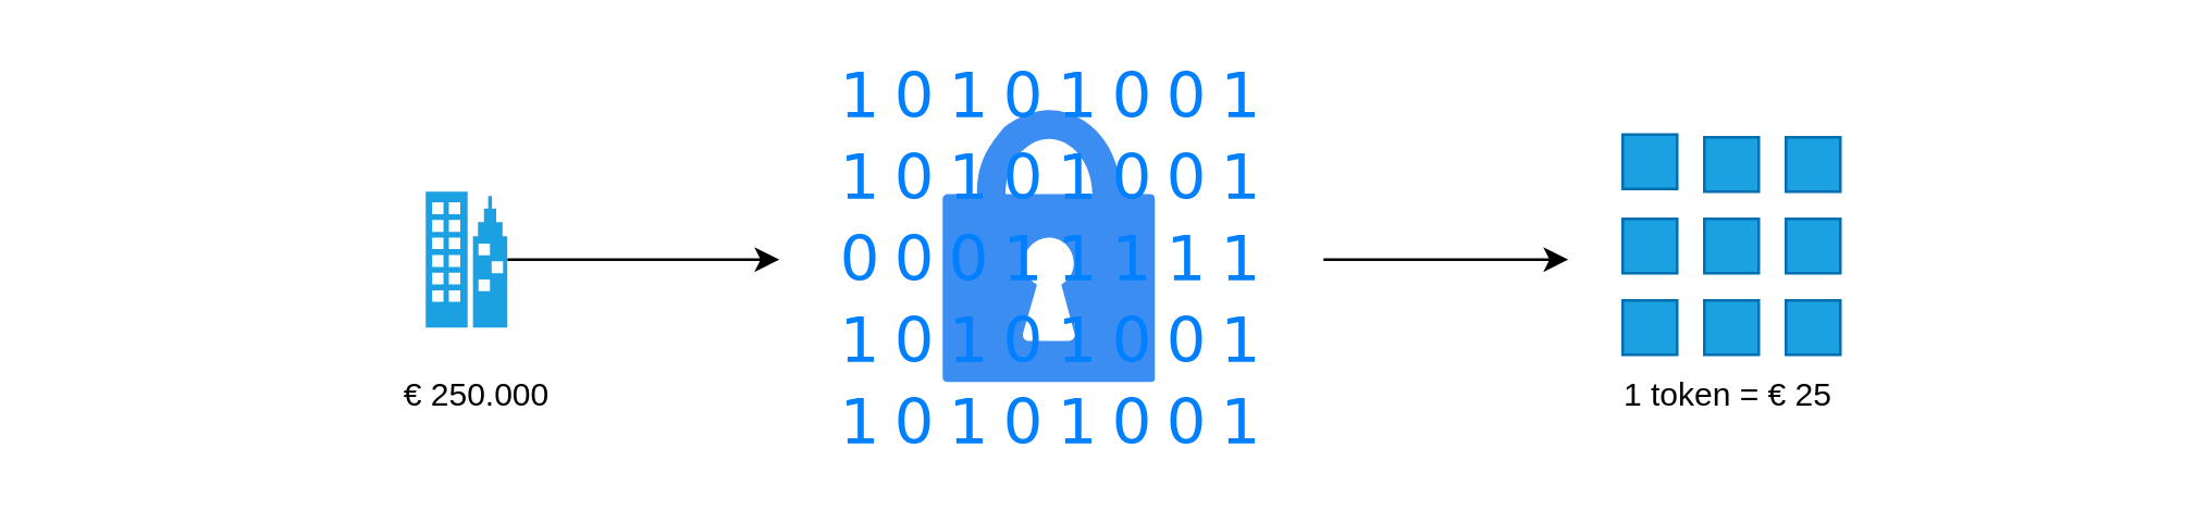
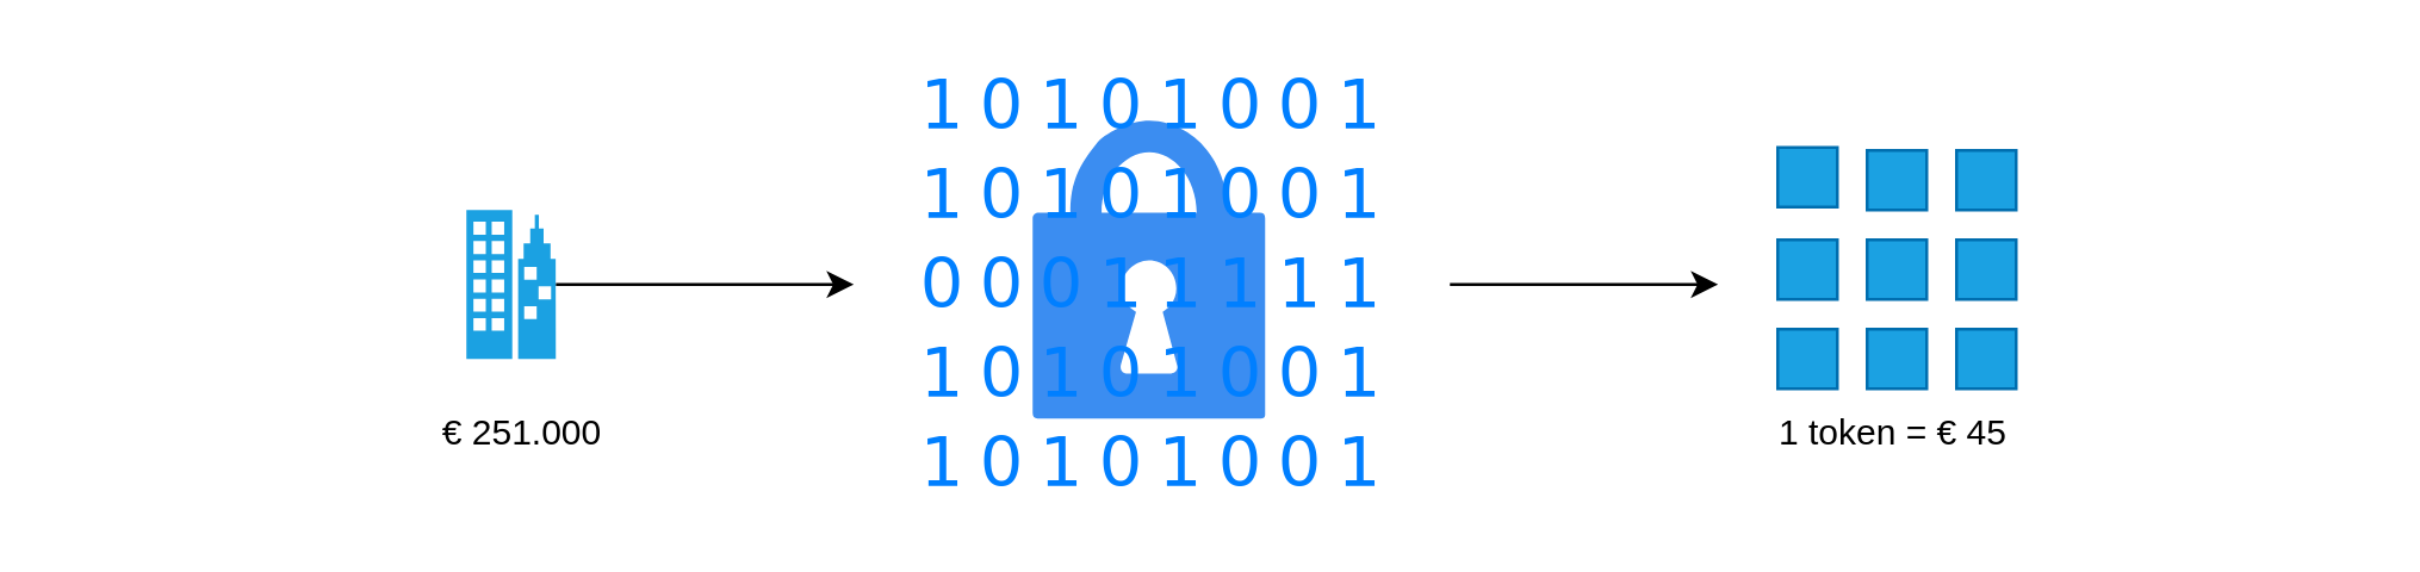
  <mxCell id="0" />
  <mxCell id="1" parent="0" />
  <mxCell id="2" style="edgeStyle=orthogonalEdgeStyle;orthogonalLoop=1;jettySize=auto;html=1;entryX=0;entryY=0.5;entryDx=0;entryDy=0;fontFamily=Dejavu Sans;fontSize=23;fontColor=#007FFF;curved=1;" edge="1" parent="1" source="3" target="22"><mxGeometry relative="1" as="geometry" /></mxCell>
  <mxCell id="3" value="" style="verticalLabelPosition=bottom;html=1;verticalAlign=top;align=center;strokeColor=none;fillColor=#1ba1e2;shape=mxgraph.azure.enterprise;pointerEvents=1;fontColor=#ffffff;" vertex="1" parent="1"><mxGeometry x="156" y="70" width="30" height="50" as="geometry" /></mxCell>
  <mxCell id="4" value="" style="group" vertex="1" connectable="0" parent="1"><mxGeometry x="286" y="20" width="200" height="150" as="geometry" /></mxCell>
  <mxCell id="5" value="" style="sketch=0;html=1;aspect=fixed;strokeColor=none;shadow=0;align=center;verticalAlign=top;fillColor=#3B8DF1;shape=mxgraph.gcp2.lock" vertex="1" parent="4"><mxGeometry x="60" y="20" width="78" height="100" as="geometry" /></mxCell>
  <mxCell id="6" value="1" style="text;html=1;strokeColor=none;fillColor=none;align=center;verticalAlign=middle;whiteSpace=wrap;rounded=0;fontFamily=Dejavu Sans;fontSize=23;fontColor=#007FFF;" vertex="1" parent="4"><mxGeometry width="60" height="30" as="geometry" /></mxCell>
  <mxCell id="7" value="0" style="text;html=1;strokeColor=none;fillColor=none;align=center;verticalAlign=middle;whiteSpace=wrap;rounded=0;fontFamily=Dejavu Sans;fontSize=23;fontColor=#007FFF;" vertex="1" parent="4"><mxGeometry x="20" width="60" height="30" as="geometry" /></mxCell>
  <mxCell id="8" value="1" style="text;html=1;strokeColor=none;fillColor=none;align=center;verticalAlign=middle;whiteSpace=wrap;rounded=0;fontFamily=Dejavu Sans;fontSize=23;fontColor=#007FFF;" vertex="1" parent="4"><mxGeometry x="40" width="60" height="30" as="geometry" /></mxCell>
  <mxCell id="9" value="0" style="text;html=1;strokeColor=none;fillColor=none;align=center;verticalAlign=middle;whiteSpace=wrap;rounded=0;fontFamily=Dejavu Sans;fontSize=23;fontColor=#007FFF;" vertex="1" parent="4"><mxGeometry x="60" width="60" height="30" as="geometry" /></mxCell>
  <mxCell id="10" value="1" style="text;html=1;strokeColor=none;fillColor=none;align=center;verticalAlign=middle;whiteSpace=wrap;rounded=0;fontFamily=Dejavu Sans;fontSize=23;fontColor=#007FFF;" vertex="1" parent="4"><mxGeometry x="80" width="60" height="30" as="geometry" /></mxCell>
  <mxCell id="11" value="0" style="text;html=1;strokeColor=none;fillColor=none;align=center;verticalAlign=middle;whiteSpace=wrap;rounded=0;fontFamily=Dejavu Sans;fontSize=23;fontColor=#007FFF;" vertex="1" parent="4"><mxGeometry x="100" width="60" height="30" as="geometry" /></mxCell>
  <mxCell id="12" value="0" style="text;html=1;strokeColor=none;fillColor=none;align=center;verticalAlign=middle;whiteSpace=wrap;rounded=0;fontFamily=Dejavu Sans;fontSize=23;fontColor=#007FFF;" vertex="1" parent="4"><mxGeometry x="120" width="60" height="30" as="geometry" /></mxCell>
  <mxCell id="13" value="1" style="text;html=1;strokeColor=none;fillColor=none;align=center;verticalAlign=middle;whiteSpace=wrap;rounded=0;fontFamily=Dejavu Sans;fontSize=23;fontColor=#007FFF;" vertex="1" parent="4"><mxGeometry x="140" width="60" height="30" as="geometry" /></mxCell>
  <mxCell id="14" value="1" style="text;html=1;strokeColor=none;fillColor=none;align=center;verticalAlign=middle;whiteSpace=wrap;rounded=0;fontFamily=Dejavu Sans;fontSize=23;fontColor=#007FFF;" vertex="1" parent="4"><mxGeometry y="30" width="60" height="30" as="geometry" /></mxCell>
  <mxCell id="15" value="0" style="text;html=1;strokeColor=none;fillColor=none;align=center;verticalAlign=middle;whiteSpace=wrap;rounded=0;fontFamily=Dejavu Sans;fontSize=23;fontColor=#007FFF;" vertex="1" parent="4"><mxGeometry x="20" y="30" width="60" height="30" as="geometry" /></mxCell>
  <mxCell id="16" value="1" style="text;html=1;strokeColor=none;fillColor=none;align=center;verticalAlign=middle;whiteSpace=wrap;rounded=0;fontFamily=Dejavu Sans;fontSize=23;fontColor=#007FFF;" vertex="1" parent="4"><mxGeometry x="40" y="30" width="60" height="30" as="geometry" /></mxCell>
  <mxCell id="17" value="0" style="text;html=1;strokeColor=none;fillColor=none;align=center;verticalAlign=middle;whiteSpace=wrap;rounded=0;fontFamily=Dejavu Sans;fontSize=23;fontColor=#007FFF;" vertex="1" parent="4"><mxGeometry x="60" y="30" width="60" height="30" as="geometry" /></mxCell>
  <mxCell id="18" value="1" style="text;html=1;strokeColor=none;fillColor=none;align=center;verticalAlign=middle;whiteSpace=wrap;rounded=0;fontFamily=Dejavu Sans;fontSize=23;fontColor=#007FFF;" vertex="1" parent="4"><mxGeometry x="80" y="30" width="60" height="30" as="geometry" /></mxCell>
  <mxCell id="19" value="0" style="text;html=1;strokeColor=none;fillColor=none;align=center;verticalAlign=middle;whiteSpace=wrap;rounded=0;fontFamily=Dejavu Sans;fontSize=23;fontColor=#007FFF;" vertex="1" parent="4"><mxGeometry x="100" y="30" width="60" height="30" as="geometry" /></mxCell>
  <mxCell id="20" value="0" style="text;html=1;strokeColor=none;fillColor=none;align=center;verticalAlign=middle;whiteSpace=wrap;rounded=0;fontFamily=Dejavu Sans;fontSize=23;fontColor=#007FFF;" vertex="1" parent="4"><mxGeometry x="120" y="30" width="60" height="30" as="geometry" /></mxCell>
  <mxCell id="21" value="1" style="text;html=1;strokeColor=none;fillColor=none;align=center;verticalAlign=middle;whiteSpace=wrap;rounded=0;fontFamily=Dejavu Sans;fontSize=23;fontColor=#007FFF;" vertex="1" parent="4"><mxGeometry x="140" y="30" width="60" height="30" as="geometry" /></mxCell>
  <mxCell id="22" value="0" style="text;html=1;strokeColor=none;fillColor=none;align=center;verticalAlign=middle;whiteSpace=wrap;rounded=0;fontFamily=Dejavu Sans;fontSize=23;fontColor=#007FFF;" vertex="1" parent="4"><mxGeometry y="60" width="60" height="30" as="geometry" /></mxCell>
  <mxCell id="23" value="0" style="text;html=1;strokeColor=none;fillColor=none;align=center;verticalAlign=middle;whiteSpace=wrap;rounded=0;fontFamily=Dejavu Sans;fontSize=23;fontColor=#007FFF;" vertex="1" parent="4"><mxGeometry x="20" y="60" width="60" height="30" as="geometry" /></mxCell>
  <mxCell id="24" value="1" style="text;html=1;strokeColor=none;fillColor=none;align=center;verticalAlign=middle;whiteSpace=wrap;rounded=0;fontFamily=Dejavu Sans;fontSize=23;fontColor=#007FFF;" vertex="1" parent="4"><mxGeometry x="80" y="60" width="60" height="30" as="geometry" /></mxCell>
  <mxCell id="25" value="0" style="text;html=1;strokeColor=none;fillColor=none;align=center;verticalAlign=middle;whiteSpace=wrap;rounded=0;fontFamily=Dejavu Sans;fontSize=23;fontColor=#007FFF;" vertex="1" parent="4"><mxGeometry x="40" y="60" width="60" height="30" as="geometry" /></mxCell>
  <mxCell id="26" value="1" style="text;html=1;strokeColor=none;fillColor=none;align=center;verticalAlign=middle;whiteSpace=wrap;rounded=0;fontFamily=Dejavu Sans;fontSize=23;fontColor=#007FFF;" vertex="1" parent="4"><mxGeometry x="60" y="60" width="60" height="30" as="geometry" /></mxCell>
  <mxCell id="27" value="1" style="text;html=1;strokeColor=none;fillColor=none;align=center;verticalAlign=middle;whiteSpace=wrap;rounded=0;fontFamily=Dejavu Sans;fontSize=23;fontColor=#007FFF;" vertex="1" parent="4"><mxGeometry x="100" y="60" width="60" height="30" as="geometry" /></mxCell>
  <mxCell id="28" value="1" style="text;html=1;strokeColor=none;fillColor=none;align=center;verticalAlign=middle;whiteSpace=wrap;rounded=0;fontFamily=Dejavu Sans;fontSize=23;fontColor=#007FFF;" vertex="1" parent="4"><mxGeometry x="120" y="60" width="60" height="30" as="geometry" /></mxCell>
  <mxCell id="29" value="1" style="text;html=1;strokeColor=none;fillColor=none;align=center;verticalAlign=middle;whiteSpace=wrap;rounded=0;fontFamily=Dejavu Sans;fontSize=23;fontColor=#007FFF;" vertex="1" parent="4"><mxGeometry x="140" y="60" width="60" height="30" as="geometry" /></mxCell>
  <mxCell id="30" value="1" style="text;html=1;strokeColor=none;fillColor=none;align=center;verticalAlign=middle;whiteSpace=wrap;rounded=0;fontFamily=Dejavu Sans;fontSize=23;fontColor=#007FFF;" vertex="1" parent="4"><mxGeometry y="90" width="60" height="30" as="geometry" /></mxCell>
  <mxCell id="31" value="0" style="text;html=1;strokeColor=none;fillColor=none;align=center;verticalAlign=middle;whiteSpace=wrap;rounded=0;fontFamily=Dejavu Sans;fontSize=23;fontColor=#007FFF;" vertex="1" parent="4"><mxGeometry x="20" y="90" width="60" height="30" as="geometry" /></mxCell>
  <mxCell id="32" value="1" style="text;html=1;strokeColor=none;fillColor=none;align=center;verticalAlign=middle;whiteSpace=wrap;rounded=0;fontFamily=Dejavu Sans;fontSize=23;fontColor=#007FFF;" vertex="1" parent="4"><mxGeometry x="40" y="90" width="60" height="30" as="geometry" /></mxCell>
  <mxCell id="33" value="0" style="text;html=1;strokeColor=none;fillColor=none;align=center;verticalAlign=middle;whiteSpace=wrap;rounded=0;fontFamily=Dejavu Sans;fontSize=23;fontColor=#007FFF;" vertex="1" parent="4"><mxGeometry x="60" y="90" width="60" height="30" as="geometry" /></mxCell>
  <mxCell id="34" value="1" style="text;html=1;strokeColor=none;fillColor=none;align=center;verticalAlign=middle;whiteSpace=wrap;rounded=0;fontFamily=Dejavu Sans;fontSize=23;fontColor=#007FFF;" vertex="1" parent="4"><mxGeometry x="80" y="90" width="60" height="30" as="geometry" /></mxCell>
  <mxCell id="35" value="0" style="text;html=1;strokeColor=none;fillColor=none;align=center;verticalAlign=middle;whiteSpace=wrap;rounded=0;fontFamily=Dejavu Sans;fontSize=23;fontColor=#007FFF;" vertex="1" parent="4"><mxGeometry x="100" y="90" width="60" height="30" as="geometry" /></mxCell>
  <mxCell id="36" value="0" style="text;html=1;strokeColor=none;fillColor=none;align=center;verticalAlign=middle;whiteSpace=wrap;rounded=0;fontFamily=Dejavu Sans;fontSize=23;fontColor=#007FFF;" vertex="1" parent="4"><mxGeometry x="120" y="90" width="60" height="30" as="geometry" /></mxCell>
  <mxCell id="37" value="1" style="text;html=1;strokeColor=none;fillColor=none;align=center;verticalAlign=middle;whiteSpace=wrap;rounded=0;fontFamily=Dejavu Sans;fontSize=23;fontColor=#007FFF;" vertex="1" parent="4"><mxGeometry x="140" y="90" width="60" height="30" as="geometry" /></mxCell>
  <mxCell id="38" value="1" style="text;html=1;strokeColor=none;fillColor=none;align=center;verticalAlign=middle;whiteSpace=wrap;rounded=0;fontFamily=Dejavu Sans;fontSize=23;fontColor=#007FFF;" vertex="1" parent="4"><mxGeometry y="120" width="60" height="30" as="geometry" /></mxCell>
  <mxCell id="39" value="0" style="text;html=1;strokeColor=none;fillColor=none;align=center;verticalAlign=middle;whiteSpace=wrap;rounded=0;fontFamily=Dejavu Sans;fontSize=23;fontColor=#007FFF;" vertex="1" parent="4"><mxGeometry x="20" y="120" width="60" height="30" as="geometry" /></mxCell>
  <mxCell id="40" value="1" style="text;html=1;strokeColor=none;fillColor=none;align=center;verticalAlign=middle;whiteSpace=wrap;rounded=0;fontFamily=Dejavu Sans;fontSize=23;fontColor=#007FFF;" vertex="1" parent="4"><mxGeometry x="40" y="120" width="60" height="30" as="geometry" /></mxCell>
  <mxCell id="41" value="0" style="text;html=1;strokeColor=none;fillColor=none;align=center;verticalAlign=middle;whiteSpace=wrap;rounded=0;fontFamily=Dejavu Sans;fontSize=23;fontColor=#007FFF;" vertex="1" parent="4"><mxGeometry x="60" y="120" width="60" height="30" as="geometry" /></mxCell>
  <mxCell id="42" value="1" style="text;html=1;strokeColor=none;fillColor=none;align=center;verticalAlign=middle;whiteSpace=wrap;rounded=0;fontFamily=Dejavu Sans;fontSize=23;fontColor=#007FFF;" vertex="1" parent="4"><mxGeometry x="80" y="120" width="60" height="30" as="geometry" /></mxCell>
  <mxCell id="43" value="0" style="text;html=1;strokeColor=none;fillColor=none;align=center;verticalAlign=middle;whiteSpace=wrap;rounded=0;fontFamily=Dejavu Sans;fontSize=23;fontColor=#007FFF;" vertex="1" parent="4"><mxGeometry x="100" y="120" width="60" height="30" as="geometry" /></mxCell>
  <mxCell id="44" value="0" style="text;html=1;strokeColor=none;fillColor=none;align=center;verticalAlign=middle;whiteSpace=wrap;rounded=0;fontFamily=Dejavu Sans;fontSize=23;fontColor=#007FFF;" vertex="1" parent="4"><mxGeometry x="120" y="120" width="60" height="30" as="geometry" /></mxCell>
  <mxCell id="45" value="1" style="text;html=1;strokeColor=none;fillColor=none;align=center;verticalAlign=middle;whiteSpace=wrap;rounded=0;fontFamily=Dejavu Sans;fontSize=23;fontColor=#007FFF;" vertex="1" parent="4"><mxGeometry x="140" y="120" width="60" height="30" as="geometry" /></mxCell>
  <mxCell id="46" style="edgeStyle=orthogonalEdgeStyle;curved=1;orthogonalLoop=1;jettySize=auto;html=1;fontFamily=Dejavu Sans;fontSize=23;fontColor=#007FFF;" edge="1" parent="1" source="29"><mxGeometry relative="1" as="geometry"><mxPoint x="576" y="95" as="targetPoint" /></mxGeometry></mxCell>
  <mxCell id="47" value="" style="whiteSpace=wrap;html=1;aspect=fixed;fillColor=#1ba1e2;fontColor=#ffffff;strokeColor=#006EAF;" vertex="1" parent="1"><mxGeometry x="596" y="110" width="20" height="20" as="geometry" /></mxCell>
  <mxCell id="48" value="" style="whiteSpace=wrap;html=1;aspect=fixed;fillColor=#1ba1e2;fontColor=#ffffff;strokeColor=#006EAF;" vertex="1" parent="1"><mxGeometry x="596" y="80" width="20" height="20" as="geometry" /></mxCell>
  <mxCell id="49" value="" style="whiteSpace=wrap;html=1;aspect=fixed;fillColor=#1ba1e2;fontColor=#ffffff;strokeColor=#006EAF;" vertex="1" parent="1"><mxGeometry x="626" y="50" width="20" height="20" as="geometry" /></mxCell>
  <mxCell id="50" value="" style="whiteSpace=wrap;html=1;aspect=fixed;fillColor=#1ba1e2;fontColor=#ffffff;strokeColor=#006EAF;" vertex="1" parent="1"><mxGeometry x="626" y="80" width="20" height="20" as="geometry" /></mxCell>
  <mxCell id="51" value="" style="whiteSpace=wrap;html=1;aspect=fixed;fillColor=#1ba1e2;fontColor=#ffffff;strokeColor=#006EAF;" vertex="1" parent="1"><mxGeometry x="626" y="110" width="20" height="20" as="geometry" /></mxCell>
  <mxCell id="52" value="" style="whiteSpace=wrap;html=1;aspect=fixed;fillColor=#1ba1e2;fontColor=#ffffff;strokeColor=#006EAF;" vertex="1" parent="1"><mxGeometry x="656" y="110" width="20" height="20" as="geometry" /></mxCell>
  <mxCell id="53" value="" style="whiteSpace=wrap;html=1;aspect=fixed;fillColor=#1ba1e2;fontColor=#ffffff;strokeColor=#006EAF;" vertex="1" parent="1"><mxGeometry x="596" y="49" width="20" height="20" as="geometry" /></mxCell>
  <mxCell id="54" value="" style="whiteSpace=wrap;html=1;aspect=fixed;fillColor=#1ba1e2;fontColor=#ffffff;strokeColor=#006EAF;" vertex="1" parent="1"><mxGeometry x="656" y="80" width="20" height="20" as="geometry" /></mxCell>
  <mxCell id="55" value="" style="whiteSpace=wrap;html=1;aspect=fixed;fillColor=#1ba1e2;fontColor=#ffffff;strokeColor=#006EAF;" vertex="1" parent="1"><mxGeometry x="656" y="50" width="20" height="20" as="geometry" /></mxCell>
- <mxCell id="56" value="1 token = € 25" style="text;html=1;strokeColor=none;fillColor=none;align=center;verticalAlign=middle;whiteSpace=wrap;rounded=0;" vertex="1" parent="1"><mxGeometry x="480" y="130" width="310" height="30" as="geometry" /></mxCell>
- <mxCell id="57" value="€ 250.000" style="text;html=1;strokeColor=none;fillColor=none;align=center;verticalAlign=middle;whiteSpace=wrap;rounded=0;" vertex="1" parent="1"><mxGeometry x="20" y="130" width="310" height="30" as="geometry" /></mxCell>
+ <mxCell id="56" value="1 token = € 45" style="text;html=1;strokeColor=none;fillColor=none;align=center;verticalAlign=middle;whiteSpace=wrap;rounded=0;" vertex="1" parent="1"><mxGeometry x="480" y="130" width="310" height="30" as="geometry" /></mxCell>
+ <mxCell id="57" value="€ 251.000" style="text;html=1;strokeColor=none;fillColor=none;align=center;verticalAlign=middle;whiteSpace=wrap;rounded=0;" vertex="1" parent="1"><mxGeometry x="20" y="130" width="310" height="30" as="geometry" /></mxCell>
